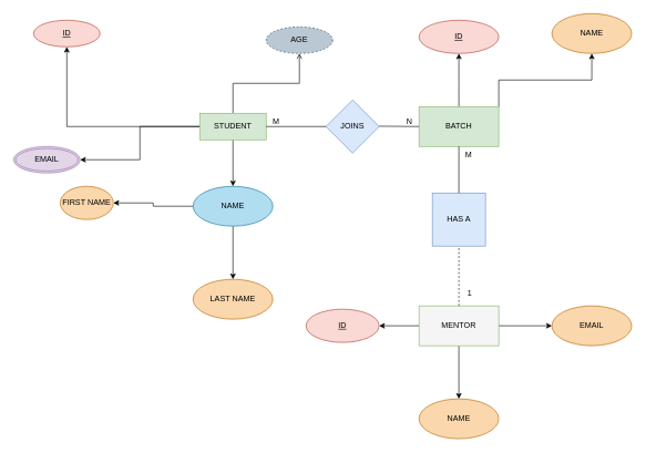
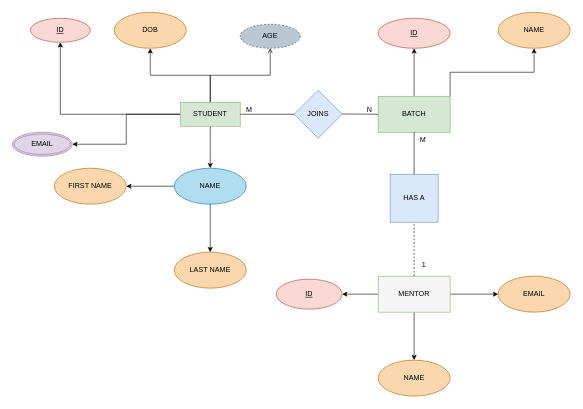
  <mxCell id="0" />
  <mxCell id="1" parent="0" />
  <mxCell id="2" value="" style="edgeStyle=orthogonalEdgeStyle;rounded=0;orthogonalLoop=1;jettySize=auto;html=1;" parent="1" source="7" target="8" edge="1"><mxGeometry relative="1" as="geometry" /></mxCell>
  <mxCell id="3" value="" style="edgeStyle=orthogonalEdgeStyle;rounded=0;orthogonalLoop=1;jettySize=auto;html=1;" parent="1" source="7" target="11" edge="1"><mxGeometry relative="1" as="geometry" /></mxCell>
+ <mxCell id="4" value="" style="edgeStyle=orthogonalEdgeStyle;rounded=0;orthogonalLoop=1;jettySize=auto;html=1;" parent="1" source="7" target="14" edge="1"><mxGeometry relative="1" as="geometry" /></mxCell>
  <mxCell id="5" value="" style="edgeStyle=orthogonalEdgeStyle;rounded=0;orthogonalLoop=1;jettySize=auto;html=1;endArrow=open;" parent="1" source="7" target="15" edge="1"><mxGeometry relative="1" as="geometry" /></mxCell>
  <mxCell id="6" style="edgeStyle=orthogonalEdgeStyle;rounded=0;orthogonalLoop=1;jettySize=auto;html=1;exitX=0;exitY=0.5;exitDx=0;exitDy=0;entryX=1;entryY=0.5;entryDx=0;entryDy=0;" edge="1" parent="1" source="7" target="16"><mxGeometry relative="1" as="geometry" /></mxCell>
  <mxCell id="7" value="STUDENT" style="whiteSpace=wrap;html=1;align=center;fillColor=#d5e8d4;strokeColor=#82b366;" parent="1" vertex="1"><mxGeometry x="300" y="170" width="100" height="40" as="geometry" /></mxCell>
  <mxCell id="8" value="ID" style="ellipse;whiteSpace=wrap;html=1;align=center;fontStyle=4;fillColor=#fad9d5;strokeColor=#ae4132;" parent="1" vertex="1"><mxGeometry x="50" y="30" width="100" height="40" as="geometry" /></mxCell>
  <mxCell id="9" value="" style="edgeStyle=orthogonalEdgeStyle;rounded=0;orthogonalLoop=1;jettySize=auto;html=1;" parent="1" source="11" target="12" edge="1"><mxGeometry relative="1" as="geometry" /></mxCell>
  <mxCell id="10" value="" style="edgeStyle=orthogonalEdgeStyle;rounded=0;orthogonalLoop=1;jettySize=auto;html=1;" parent="1" source="11" target="13" edge="1"><mxGeometry relative="1" as="geometry" /></mxCell>
  <mxCell id="11" value="NAME" style="ellipse;whiteSpace=wrap;html=1;fillColor=#b1ddf0;strokeColor=#10739e;" parent="1" vertex="1"><mxGeometry x="290" y="280" width="120" height="60" as="geometry" /></mxCell>
  <mxCell id="12" value="LAST NAME" style="ellipse;whiteSpace=wrap;html=1;fillColor=#fad7ac;strokeColor=#b46504;" parent="1" vertex="1"><mxGeometry x="290" y="420" width="120" height="60" as="geometry" /></mxCell>
- <mxCell id="13" value="FIRST NAME" style="ellipse;whiteSpace=wrap;html=1;fillColor=#fad7ac;strokeColor=#b46504;" parent="1" vertex="1"><mxGeometry x="90" y="280" width="80" height="50" as="geometry" /></mxCell>
+ <mxCell id="13" value="FIRST NAME" style="ellipse;whiteSpace=wrap;html=1;fillColor=#fad7ac;strokeColor=#b46504;" parent="1" vertex="1"><mxGeometry x="90" y="280" width="120" height="60" as="geometry" /></mxCell>
+ <mxCell id="14" value="DOB" style="ellipse;whiteSpace=wrap;html=1;fillColor=#fad7ac;strokeColor=#b46504;" parent="1" vertex="1"><mxGeometry x="190" y="20" width="120" height="60" as="geometry" /></mxCell>
  <mxCell id="15" value="AGE" style="ellipse;whiteSpace=wrap;html=1;align=center;dashed=1;fillColor=#bac8d3;strokeColor=#23445d;" parent="1" vertex="1"><mxGeometry x="400" y="40" width="100" height="40" as="geometry" /></mxCell>
  <mxCell id="16" value="EMAIL" style="ellipse;shape=doubleEllipse;margin=3;whiteSpace=wrap;html=1;align=center;fillColor=#e1d5e7;strokeColor=#9673a6;" parent="1" vertex="1"><mxGeometry x="20" y="220" width="100" height="40" as="geometry" /></mxCell>
  <mxCell id="17" value="JOINS" style="rhombus;whiteSpace=wrap;html=1;fillColor=#dae8fc;strokeColor=#6c8ebf;" vertex="1" parent="1"><mxGeometry x="490" y="150" width="80" height="80" as="geometry" /></mxCell>
  <mxCell id="18" value="" style="edgeStyle=orthogonalEdgeStyle;rounded=0;orthogonalLoop=1;jettySize=auto;html=1;" edge="1" parent="1" source="20"><mxGeometry relative="1" as="geometry"><mxPoint x="690" y="80" as="targetPoint" /></mxGeometry></mxCell>
  <mxCell id="19" style="edgeStyle=orthogonalEdgeStyle;rounded=0;orthogonalLoop=1;jettySize=auto;html=1;exitX=1;exitY=0;exitDx=0;exitDy=0;entryX=0.5;entryY=1;entryDx=0;entryDy=0;" edge="1" parent="1" source="20" target="26"><mxGeometry relative="1" as="geometry" /></mxCell>
  <mxCell id="20" value="BATCH" style="whiteSpace=wrap;html=1;fillColor=#d5e8d4;strokeColor=#82b366;" vertex="1" parent="1"><mxGeometry x="630" y="160" width="120" height="60" as="geometry" /></mxCell>
  <mxCell id="21" value="" style="endArrow=none;html=1;rounded=0;entryX=0;entryY=0.5;entryDx=0;entryDy=0;" edge="1" parent="1" target="20"><mxGeometry relative="1" as="geometry"><mxPoint x="570" y="189.5" as="sourcePoint" /><mxPoint x="610" y="130" as="targetPoint" /></mxGeometry></mxCell>
  <mxCell id="22" value="N" style="resizable=0;html=1;align=right;verticalAlign=bottom;" connectable="0" vertex="1" parent="21"><mxGeometry x="1" relative="1" as="geometry"><mxPoint x="-10" as="offset" /></mxGeometry></mxCell>
  <mxCell id="23" value="" style="endArrow=none;html=1;rounded=0;entryX=1;entryY=0.5;entryDx=0;entryDy=0;exitX=0;exitY=0.5;exitDx=0;exitDy=0;" edge="1" parent="1" source="17" target="7"><mxGeometry relative="1" as="geometry"><mxPoint x="580" y="199.5" as="sourcePoint" /><mxPoint x="640" y="200" as="targetPoint" /></mxGeometry></mxCell>
  <mxCell id="24" value="M" style="resizable=0;html=1;align=right;verticalAlign=bottom;" connectable="0" vertex="1" parent="23"><mxGeometry x="1" relative="1" as="geometry"><mxPoint x="20" as="offset" /></mxGeometry></mxCell>
  <mxCell id="25" value="ID" style="ellipse;whiteSpace=wrap;html=1;align=center;fontStyle=4;fillColor=#fad9d5;strokeColor=#ae4132;" vertex="1" parent="1"><mxGeometry x="630" y="30" width="120" height="50" as="geometry" /></mxCell>
  <mxCell id="26" value="NAME" style="ellipse;whiteSpace=wrap;html=1;fillColor=#fad7ac;strokeColor=#b46504;" vertex="1" parent="1"><mxGeometry x="830" y="20" width="120" height="60" as="geometry" /></mxCell>
  <mxCell id="27" value="HAS A" style="whiteSpace=wrap;html=1;fillColor=#dae8fc;strokeColor=#6c8ebf;rounded=0;" vertex="1" parent="1"><mxGeometry x="650" y="290" width="80" height="80" as="geometry" /></mxCell>
  <mxCell id="28" value="" style="edgeStyle=orthogonalEdgeStyle;rounded=0;orthogonalLoop=1;jettySize=auto;html=1;" edge="1" parent="1" source="31" target="36"><mxGeometry relative="1" as="geometry" /></mxCell>
  <mxCell id="29" value="" style="edgeStyle=orthogonalEdgeStyle;rounded=0;orthogonalLoop=1;jettySize=auto;html=1;" edge="1" parent="1" source="31" target="37"><mxGeometry relative="1" as="geometry" /></mxCell>
  <mxCell id="30" value="" style="edgeStyle=orthogonalEdgeStyle;rounded=0;orthogonalLoop=1;jettySize=auto;html=1;" edge="1" parent="1" source="31" target="38"><mxGeometry relative="1" as="geometry" /></mxCell>
  <mxCell id="31" value="MENTOR" style="whiteSpace=wrap;html=1;fillColor=#f5f5f5;strokeColor=#82b366;" vertex="1" parent="1"><mxGeometry x="630" y="460" width="120" height="60" as="geometry" /></mxCell>
  <mxCell id="32" value="" style="endArrow=none;html=1;rounded=0;exitX=0.5;exitY=0;exitDx=0;exitDy=0;" edge="1" parent="1" source="27"><mxGeometry relative="1" as="geometry"><mxPoint x="710" y="370" as="sourcePoint" /><mxPoint x="690" y="220" as="targetPoint" /></mxGeometry></mxCell>
  <mxCell id="33" value="M" style="resizable=0;html=1;align=right;verticalAlign=bottom;" connectable="0" vertex="1" parent="32"><mxGeometry x="1" relative="1" as="geometry"><mxPoint x="20" y="20" as="offset" /></mxGeometry></mxCell>
  <mxCell id="34" value="" style="endArrow=none;html=1;rounded=0;exitX=0.5;exitY=0;exitDx=0;exitDy=0;entryX=0.5;entryY=1;entryDx=0;entryDy=0;dashed=1;" edge="1" parent="1" source="31" target="27"><mxGeometry relative="1" as="geometry"><mxPoint x="689.5" y="450" as="sourcePoint" /><mxPoint x="689.5" y="380" as="targetPoint" /></mxGeometry></mxCell>
  <mxCell id="35" value="1" style="resizable=0;html=1;align=right;verticalAlign=bottom;" connectable="0" vertex="1" parent="34"><mxGeometry x="1" relative="1" as="geometry"><mxPoint x="20" y="80" as="offset" /></mxGeometry></mxCell>
  <mxCell id="36" value="NAME" style="ellipse;whiteSpace=wrap;html=1;fillColor=#fad7ac;strokeColor=#b46504;" vertex="1" parent="1"><mxGeometry x="630" y="600" width="120" height="60" as="geometry" /></mxCell>
  <mxCell id="37" value="EMAIL" style="ellipse;whiteSpace=wrap;html=1;fillColor=#fad7ac;strokeColor=#b46504;" vertex="1" parent="1"><mxGeometry x="830" y="460" width="120" height="60" as="geometry" /></mxCell>
  <mxCell id="38" value="ID" style="ellipse;whiteSpace=wrap;html=1;align=center;fontStyle=4;fillColor=#fad9d5;strokeColor=#ae4132;" vertex="1" parent="1"><mxGeometry x="460" y="465" width="110" height="50" as="geometry" /></mxCell>
